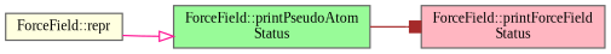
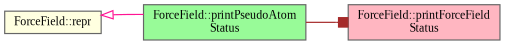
  digraph {
    fontname="Liberation Serif"
    rankdir=LR
    node [color=grey40 fontname="Liberation Serif" fontsize=10 shape=box style=filled]
    edge [fontname="Liberation Serif" fontsize=10 labelfontname=Helvetica labelfontsize=10 style=solid]
    n1 [color=gray40 fillcolor=lightyellow fontcolor=black height=0.2 label="ForceField::repr" width=0.4]
    n2 [fillcolor=palegreen height=0.2 label="ForceField::printPseudoAtom\lStatus" width=0.4]
    n3 [fillcolor=lightpink height=0.2 label="ForceField::printForceField\lStatus" width=0.4]
-   n1 -> n2 [arrowhead=onormal color=deeppink]
+   n2 -> n1 [arrowhead=onormal color=deeppink]
    n2 -> n3 [arrowhead=box color=brown]
  }
